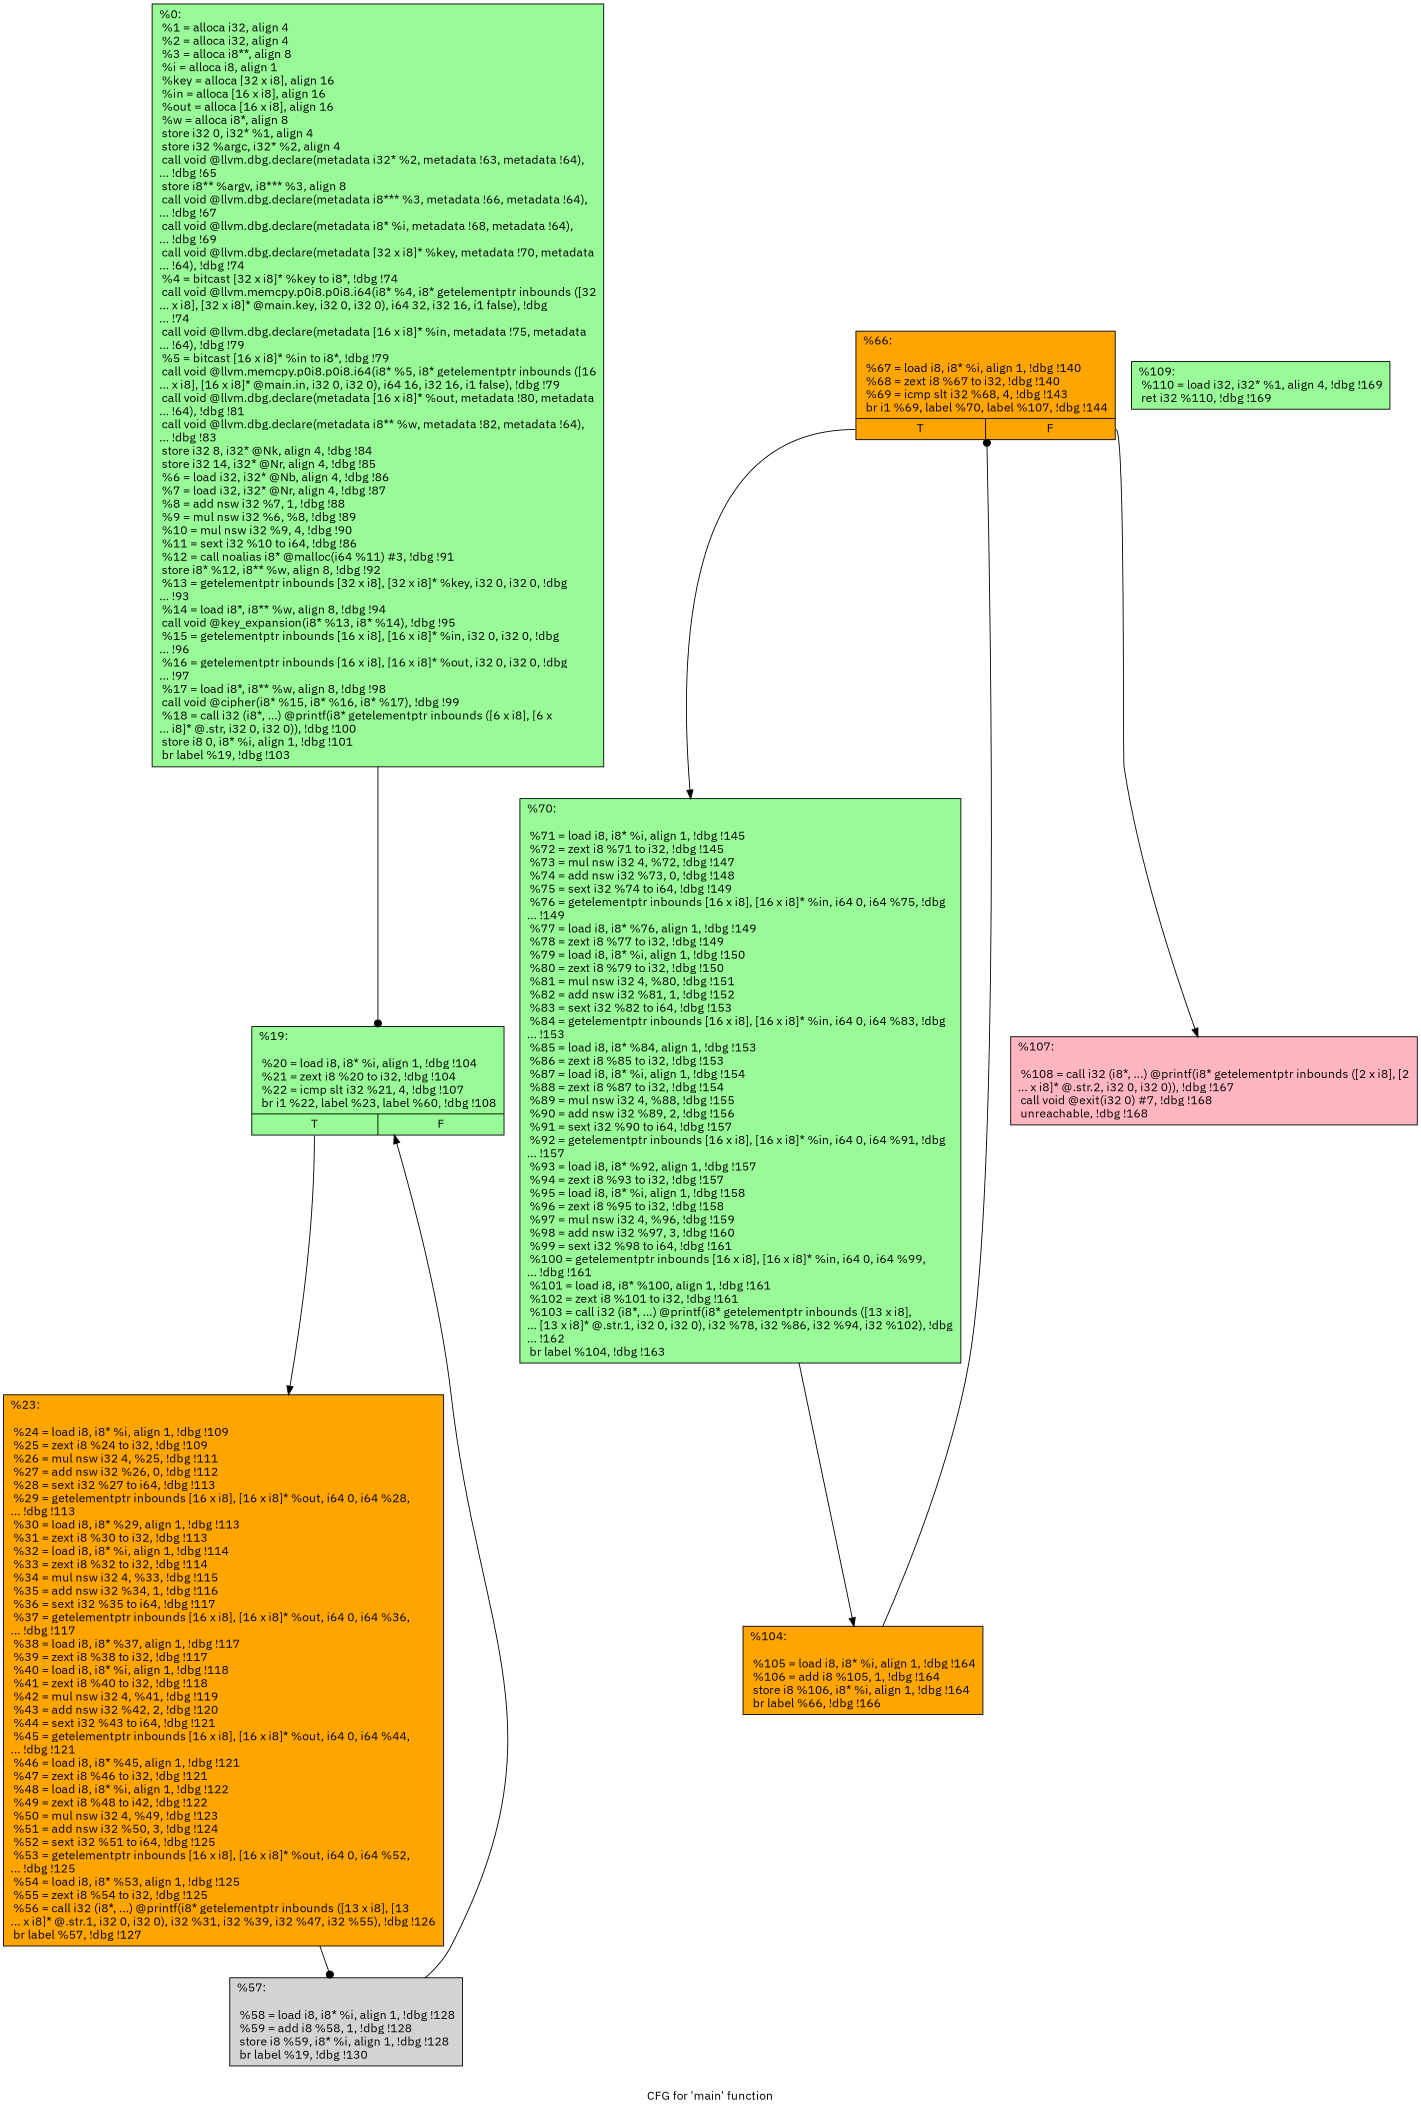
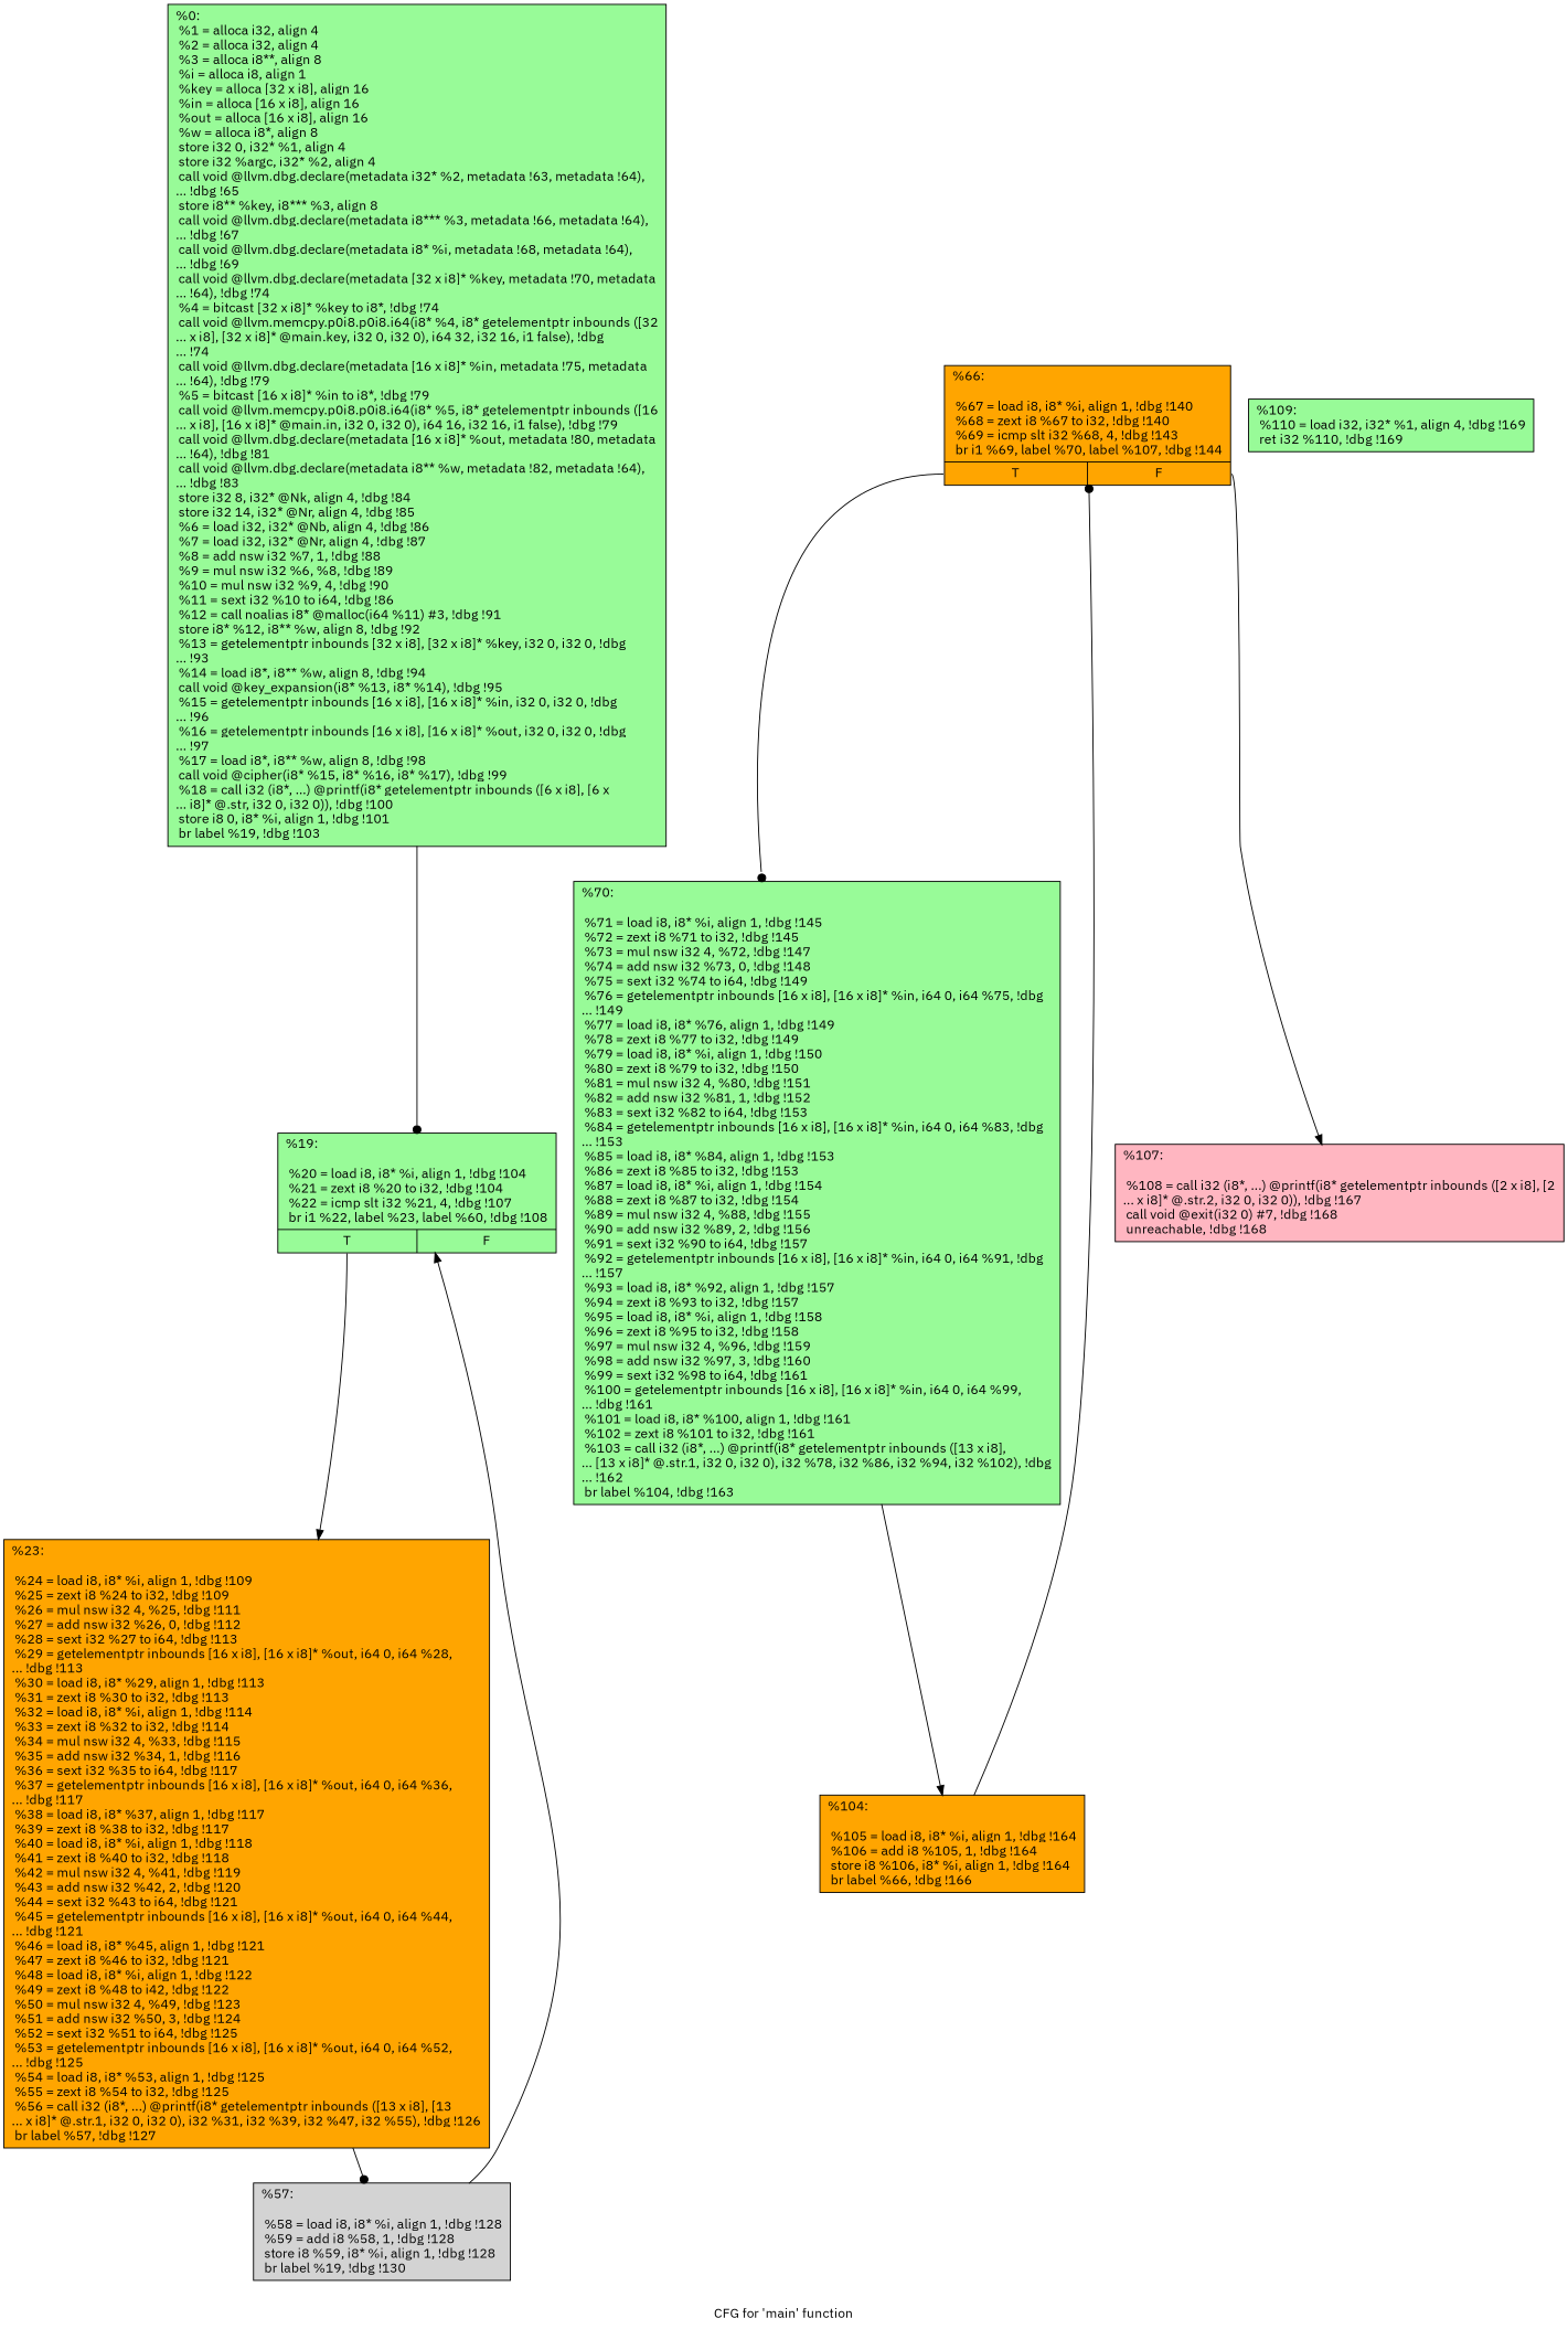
  digraph {
    fontname="IBM Plex Sans"
    label="CFG for 'main' function"
    node [fillcolor=palegreen fontname="IBM Plex Sans" shape=record style=filled]
    edge [arrowhead=normal fontname="IBM Plex Sans"]
-   n1 [label="{%0:\l  %1 = alloca i32, align 4\l  %2 = alloca i32, align 4\l  %3 = alloca i8**, align 8\l  %i = alloca i8, align 1\l  %key = alloca [32 x i8], align 16\l  %in = alloca [16 x i8], align 16\l  %out = alloca [16 x i8], align 16\l  %w = alloca i8*, align 8\l  store i32 0, i32* %1, align 4\l  store i32 %argc, i32* %2, align 4\l  call void @llvm.dbg.declare(metadata i32* %2, metadata !63, metadata !64),\l... !dbg !65\l  store i8** %argv, i8*** %3, align 8\l  call void @llvm.dbg.declare(metadata i8*** %3, metadata !66, metadata !64),\l... !dbg !67\l  call void @llvm.dbg.declare(metadata i8* %i, metadata !68, metadata !64),\l... !dbg !69\l  call void @llvm.dbg.declare(metadata [32 x i8]* %key, metadata !70, metadata\l... !64), !dbg !74\l  %4 = bitcast [32 x i8]* %key to i8*, !dbg !74\l  call void @llvm.memcpy.p0i8.p0i8.i64(i8* %4, i8* getelementptr inbounds ([32\l... x i8], [32 x i8]* @main.key, i32 0, i32 0), i64 32, i32 16, i1 false), !dbg\l... !74\l  call void @llvm.dbg.declare(metadata [16 x i8]* %in, metadata !75, metadata\l... !64), !dbg !79\l  %5 = bitcast [16 x i8]* %in to i8*, !dbg !79\l  call void @llvm.memcpy.p0i8.p0i8.i64(i8* %5, i8* getelementptr inbounds ([16\l... x i8], [16 x i8]* @main.in, i32 0, i32 0), i64 16, i32 16, i1 false), !dbg !79\l  call void @llvm.dbg.declare(metadata [16 x i8]* %out, metadata !80, metadata\l... !64), !dbg !81\l  call void @llvm.dbg.declare(metadata i8** %w, metadata !82, metadata !64),\l... !dbg !83\l  store i32 8, i32* @Nk, align 4, !dbg !84\l  store i32 14, i32* @Nr, align 4, !dbg !85\l  %6 = load i32, i32* @Nb, align 4, !dbg !86\l  %7 = load i32, i32* @Nr, align 4, !dbg !87\l  %8 = add nsw i32 %7, 1, !dbg !88\l  %9 = mul nsw i32 %6, %8, !dbg !89\l  %10 = mul nsw i32 %9, 4, !dbg !90\l  %11 = sext i32 %10 to i64, !dbg !86\l  %12 = call noalias i8* @malloc(i64 %11) #3, !dbg !91\l  store i8* %12, i8** %w, align 8, !dbg !92\l  %13 = getelementptr inbounds [32 x i8], [32 x i8]* %key, i32 0, i32 0, !dbg\l... !93\l  %14 = load i8*, i8** %w, align 8, !dbg !94\l  call void @key_expansion(i8* %13, i8* %14), !dbg !95\l  %15 = getelementptr inbounds [16 x i8], [16 x i8]* %in, i32 0, i32 0, !dbg\l... !96\l  %16 = getelementptr inbounds [16 x i8], [16 x i8]* %out, i32 0, i32 0, !dbg\l... !97\l  %17 = load i8*, i8** %w, align 8, !dbg !98\l  call void @cipher(i8* %15, i8* %16, i8* %17), !dbg !99\l  %18 = call i32 (i8*, ...) @printf(i8* getelementptr inbounds ([6 x i8], [6 x\l... i8]* @.str, i32 0, i32 0)), !dbg !100\l  store i8 0, i8* %i, align 1, !dbg !101\l  br label %19, !dbg !103\l}"]
+   n1 [label="{%0:\l  %1 = alloca i32, align 4\l  %2 = alloca i32, align 4\l  %3 = alloca i8**, align 8\l  %i = alloca i8, align 1\l  %key = alloca [32 x i8], align 16\l  %in = alloca [16 x i8], align 16\l  %out = alloca [16 x i8], align 16\l  %w = alloca i8*, align 8\l  store i32 0, i32* %1, align 4\l  store i32 %argc, i32* %2, align 4\l  call void @llvm.dbg.declare(metadata i32* %2, metadata !63, metadata !64),\l... !dbg !65\l  store i8** %key, i8*** %3, align 8\l  call void @llvm.dbg.declare(metadata i8*** %3, metadata !66, metadata !64),\l... !dbg !67\l  call void @llvm.dbg.declare(metadata i8* %i, metadata !68, metadata !64),\l... !dbg !69\l  call void @llvm.dbg.declare(metadata [32 x i8]* %key, metadata !70, metadata\l... !64), !dbg !74\l  %4 = bitcast [32 x i8]* %key to i8*, !dbg !74\l  call void @llvm.memcpy.p0i8.p0i8.i64(i8* %4, i8* getelementptr inbounds ([32\l... x i8], [32 x i8]* @main.key, i32 0, i32 0), i64 32, i32 16, i1 false), !dbg\l... !74\l  call void @llvm.dbg.declare(metadata [16 x i8]* %in, metadata !75, metadata\l... !64), !dbg !79\l  %5 = bitcast [16 x i8]* %in to i8*, !dbg !79\l  call void @llvm.memcpy.p0i8.p0i8.i64(i8* %5, i8* getelementptr inbounds ([16\l... x i8], [16 x i8]* @main.in, i32 0, i32 0), i64 16, i32 16, i1 false), !dbg !79\l  call void @llvm.dbg.declare(metadata [16 x i8]* %out, metadata !80, metadata\l... !64), !dbg !81\l  call void @llvm.dbg.declare(metadata i8** %w, metadata !82, metadata !64),\l... !dbg !83\l  store i32 8, i32* @Nk, align 4, !dbg !84\l  store i32 14, i32* @Nr, align 4, !dbg !85\l  %6 = load i32, i32* @Nb, align 4, !dbg !86\l  %7 = load i32, i32* @Nr, align 4, !dbg !87\l  %8 = add nsw i32 %7, 1, !dbg !88\l  %9 = mul nsw i32 %6, %8, !dbg !89\l  %10 = mul nsw i32 %9, 4, !dbg !90\l  %11 = sext i32 %10 to i64, !dbg !86\l  %12 = call noalias i8* @malloc(i64 %11) #3, !dbg !91\l  store i8* %12, i8** %w, align 8, !dbg !92\l  %13 = getelementptr inbounds [32 x i8], [32 x i8]* %key, i32 0, i32 0, !dbg\l... !93\l  %14 = load i8*, i8** %w, align 8, !dbg !94\l  call void @key_expansion(i8* %13, i8* %14), !dbg !95\l  %15 = getelementptr inbounds [16 x i8], [16 x i8]* %in, i32 0, i32 0, !dbg\l... !96\l  %16 = getelementptr inbounds [16 x i8], [16 x i8]* %out, i32 0, i32 0, !dbg\l... !97\l  %17 = load i8*, i8** %w, align 8, !dbg !98\l  call void @cipher(i8* %15, i8* %16, i8* %17), !dbg !99\l  %18 = call i32 (i8*, ...) @printf(i8* getelementptr inbounds ([6 x i8], [6 x\l... i8]* @.str, i32 0, i32 0)), !dbg !100\l  store i8 0, i8* %i, align 1, !dbg !101\l  br label %19, !dbg !103\l}"]
    n2 [label="{%19:\l\l  %20 = load i8, i8* %i, align 1, !dbg !104\l  %21 = zext i8 %20 to i32, !dbg !104\l  %22 = icmp slt i32 %21, 4, !dbg !107\l  br i1 %22, label %23, label %60, !dbg !108\l|{<s0>T|<s1>F}}"]
    n3 [fillcolor=orange label="{%23:\l\l  %24 = load i8, i8* %i, align 1, !dbg !109\l  %25 = zext i8 %24 to i32, !dbg !109\l  %26 = mul nsw i32 4, %25, !dbg !111\l  %27 = add nsw i32 %26, 0, !dbg !112\l  %28 = sext i32 %27 to i64, !dbg !113\l  %29 = getelementptr inbounds [16 x i8], [16 x i8]* %out, i64 0, i64 %28,\l... !dbg !113\l  %30 = load i8, i8* %29, align 1, !dbg !113\l  %31 = zext i8 %30 to i32, !dbg !113\l  %32 = load i8, i8* %i, align 1, !dbg !114\l  %33 = zext i8 %32 to i32, !dbg !114\l  %34 = mul nsw i32 4, %33, !dbg !115\l  %35 = add nsw i32 %34, 1, !dbg !116\l  %36 = sext i32 %35 to i64, !dbg !117\l  %37 = getelementptr inbounds [16 x i8], [16 x i8]* %out, i64 0, i64 %36,\l... !dbg !117\l  %38 = load i8, i8* %37, align 1, !dbg !117\l  %39 = zext i8 %38 to i32, !dbg !117\l  %40 = load i8, i8* %i, align 1, !dbg !118\l  %41 = zext i8 %40 to i32, !dbg !118\l  %42 = mul nsw i32 4, %41, !dbg !119\l  %43 = add nsw i32 %42, 2, !dbg !120\l  %44 = sext i32 %43 to i64, !dbg !121\l  %45 = getelementptr inbounds [16 x i8], [16 x i8]* %out, i64 0, i64 %44,\l... !dbg !121\l  %46 = load i8, i8* %45, align 1, !dbg !121\l  %47 = zext i8 %46 to i32, !dbg !121\l  %48 = load i8, i8* %i, align 1, !dbg !122\l  %49 = zext i8 %48 to i42, !dbg !122\l  %50 = mul nsw i32 4, %49, !dbg !123\l  %51 = add nsw i32 %50, 3, !dbg !124\l  %52 = sext i32 %51 to i64, !dbg !125\l  %53 = getelementptr inbounds [16 x i8], [16 x i8]* %out, i64 0, i64 %52,\l... !dbg !125\l  %54 = load i8, i8* %53, align 1, !dbg !125\l  %55 = zext i8 %54 to i32, !dbg !125\l  %56 = call i32 (i8*, ...) @printf(i8* getelementptr inbounds ([13 x i8], [13\l... x i8]* @.str.1, i32 0, i32 0), i32 %31, i32 %39, i32 %47, i32 %55), !dbg !126\l  br label %57, !dbg !127\l}"]
    n4 [fillcolor=lightgrey label="{%57:\l\l  %58 = load i8, i8* %i, align 1, !dbg !128\l  %59 = add i8 %58, 1, !dbg !128\l  store i8 %59, i8* %i, align 1, !dbg !128\l  br label %19, !dbg !130\l}"]
    n5 [fillcolor=orange label="{%66:\l\l  %67 = load i8, i8* %i, align 1, !dbg !140\l  %68 = zext i8 %67 to i32, !dbg !140\l  %69 = icmp slt i32 %68, 4, !dbg !143\l  br i1 %69, label %70, label %107, !dbg !144\l|{<s0>T|<s1>F}}"]
    n6 [label="{%70:\l\l  %71 = load i8, i8* %i, align 1, !dbg !145\l  %72 = zext i8 %71 to i32, !dbg !145\l  %73 = mul nsw i32 4, %72, !dbg !147\l  %74 = add nsw i32 %73, 0, !dbg !148\l  %75 = sext i32 %74 to i64, !dbg !149\l  %76 = getelementptr inbounds [16 x i8], [16 x i8]* %in, i64 0, i64 %75, !dbg\l... !149\l  %77 = load i8, i8* %76, align 1, !dbg !149\l  %78 = zext i8 %77 to i32, !dbg !149\l  %79 = load i8, i8* %i, align 1, !dbg !150\l  %80 = zext i8 %79 to i32, !dbg !150\l  %81 = mul nsw i32 4, %80, !dbg !151\l  %82 = add nsw i32 %81, 1, !dbg !152\l  %83 = sext i32 %82 to i64, !dbg !153\l  %84 = getelementptr inbounds [16 x i8], [16 x i8]* %in, i64 0, i64 %83, !dbg\l... !153\l  %85 = load i8, i8* %84, align 1, !dbg !153\l  %86 = zext i8 %85 to i32, !dbg !153\l  %87 = load i8, i8* %i, align 1, !dbg !154\l  %88 = zext i8 %87 to i32, !dbg !154\l  %89 = mul nsw i32 4, %88, !dbg !155\l  %90 = add nsw i32 %89, 2, !dbg !156\l  %91 = sext i32 %90 to i64, !dbg !157\l  %92 = getelementptr inbounds [16 x i8], [16 x i8]* %in, i64 0, i64 %91, !dbg\l... !157\l  %93 = load i8, i8* %92, align 1, !dbg !157\l  %94 = zext i8 %93 to i32, !dbg !157\l  %95 = load i8, i8* %i, align 1, !dbg !158\l  %96 = zext i8 %95 to i32, !dbg !158\l  %97 = mul nsw i32 4, %96, !dbg !159\l  %98 = add nsw i32 %97, 3, !dbg !160\l  %99 = sext i32 %98 to i64, !dbg !161\l  %100 = getelementptr inbounds [16 x i8], [16 x i8]* %in, i64 0, i64 %99,\l... !dbg !161\l  %101 = load i8, i8* %100, align 1, !dbg !161\l  %102 = zext i8 %101 to i32, !dbg !161\l  %103 = call i32 (i8*, ...) @printf(i8* getelementptr inbounds ([13 x i8],\l... [13 x i8]* @.str.1, i32 0, i32 0), i32 %78, i32 %86, i32 %94, i32 %102), !dbg\l... !162\l  br label %104, !dbg !163\l}"]
    n7 [fillcolor=lightpink label="{%107:\l\l  %108 = call i32 (i8*, ...) @printf(i8* getelementptr inbounds ([2 x i8], [2\l... x i8]* @.str.2, i32 0, i32 0)), !dbg !167\l  call void @exit(i32 0) #7, !dbg !168\l  unreachable, !dbg !168\l}"]
    n8 [fillcolor=orange label="{%104:\l\l  %105 = load i8, i8* %i, align 1, !dbg !164\l  %106 = add i8 %105, 1, !dbg !164\l  store i8 %106, i8* %i, align 1, !dbg !164\l  br label %66, !dbg !166\l}"]
    n9 [label="{%109:                                                  \l  %110 = load i32, i32* %1, align 4, !dbg !169\l  ret i32 %110, !dbg !169\l}"]
    n1 -> n2 [arrowhead=dot]
    n2 -> n3 [tailport=s0]
    n3 -> n4 [arrowhead=dot]
    n4 -> n2
-   n5 -> n6 [tailport=s0]
+   n5 -> n6 [arrowhead=dot tailport=s0]
    n5 -> n7 [tailport=s1]
    n6 -> n8
    n8 -> n5 [arrowhead=dot]
  }
